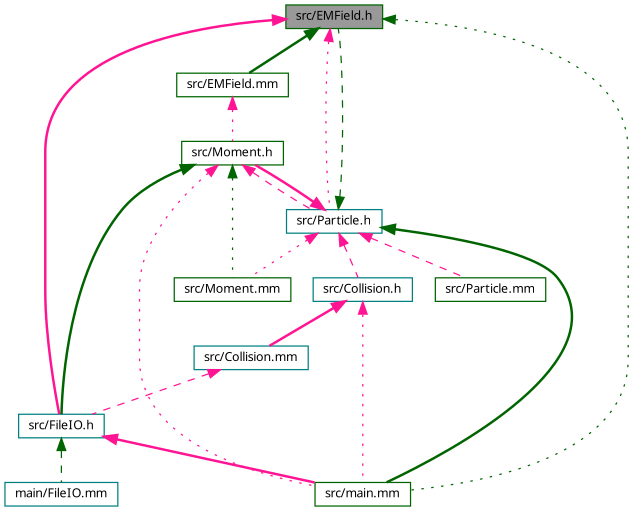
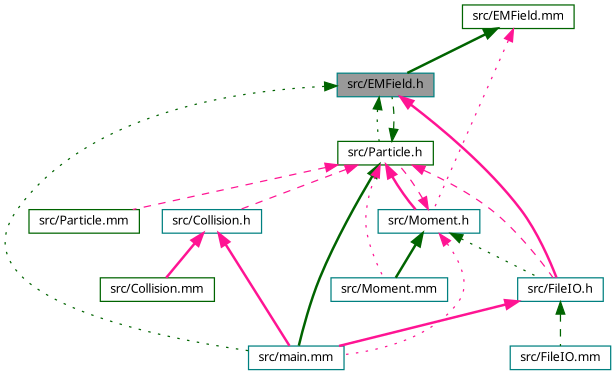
  digraph {
    fontname="Noto Sans"
    node [color=teal fillcolor=white fontname="Noto Sans" fontsize=10 shape=box style=filled]
    edge [color=deeppink dir=back fontname="Noto Sans" fontsize=10 labelfontname=Helvetica labelfontsize=10 style=bold]
-   n1 [color=darkgreen fillcolor=grey60 fontcolor=black height=0.2 label="src/EMField.h" width=0.4]
+   n1 [fillcolor=grey60 fontcolor=black height=0.2 label="src/EMField.h" width=0.4]
    n2 [color=darkgreen height=0.2 label="src/EMField.mm" width=0.4]
    n3 [height=0.2 label="src/FileIO.h" width=0.4]
-   n4 [color=darkgreen height=0.2 label="src/main.mm" width=0.4]
-   n5 [height=0.2 label="src/Particle.h" width=0.4]
-   n6 [color=darkgreen height=0.2 label="src/Moment.h" width=0.4]
-   n7 [height=0.2 label="main/FileIO.mm" width=0.4]
-   n8 [color=darkgreen height=0.2 label="src/Moment.mm" width=0.4]
+   n4 [height=0.2 label="src/main.mm" width=0.4]
+   n5 [color=darkgreen height=0.2 label="src/Particle.h" width=0.4]
+   n6 [height=0.2 label="src/Moment.h" width=0.4]
+   n7 [height=0.2 label="src/FileIO.mm" width=0.4]
+   n8 [height=0.2 label="src/Moment.mm" width=0.4]
    n9 [height=0.2 label="src/Collision.h" width=0.4]
    n10 [color=darkgreen height=0.2 label="src/Particle.mm" width=0.4]
-   n11 [height=0.2 label="src/Collision.mm" width=0.4]
-   n1 -> n2 [color=darkgreen]
+   n11 [color=darkgreen height=0.2 label="src/Collision.mm" width=0.4]
+   n2 -> n1 [color=darkgreen]
    n1 -> n3
    n1 -> n4 [color=darkgreen style=dotted]
-   n1 -> n5 [style=dotted]
+   n1 -> n5 [color=darkgreen style=dotted]
    n2 -> n6 [style=dotted]
    n3 -> n4
    n3 -> n7 [color=darkgreen style=dashed]
    n5 -> n1 [color=darkgreen style=dashed]
-   n11 -> n3 [style=dashed]
+   n5 -> n3 [style=dashed]
    n5 -> n4 [color=darkgreen]
    n5 -> n6
    n5 -> n8 [style=dotted]
    n5 -> n9 [style=dashed]
    n5 -> n10 [style=dashed]
-   n6 -> n3 [color=darkgreen]
+   n6 -> n3 [color=darkgreen style=dotted]
    n6 -> n4 [style=dotted]
    n6 -> n5 [style=dashed]
-   n6 -> n8 [color=darkgreen style=dotted]
-   n9 -> n4 [style=dotted]
+   n6 -> n8 [color=darkgreen]
+   n9 -> n4
    n9 -> n11
  }
